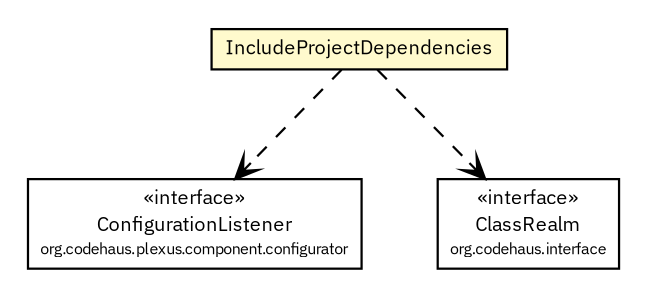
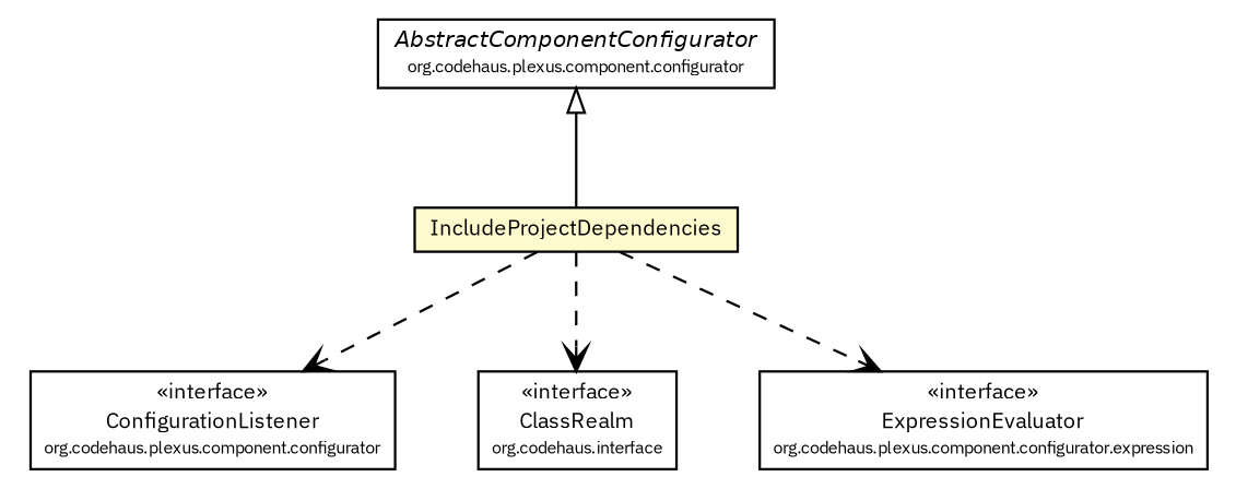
  digraph {
    fontname="IBM Plex Sans"
    node [fontcolor=black fontname="IBM Plex Sans" fontsize=9.0 shape=plaintext]
    edge [arrowhead=open color=black fontcolor=black fontname="IBM Plex Sans" fontsize=10.0 headport=p labelfontname=Helvetica labelfontsize=10 style=dashed tailport=p]
    n1 [label=<<table border="0" cellborder="1" cellspacing="0" cellpadding="2" port="p" bgcolor="lemonChiffon" href="./IncludeProjectDependencies.html"> 		<tr><td><table border="0" cellspacing="0" cellpadding="1"> 			<tr><td> IncludeProjectDependencies </td></tr> 		</table></td></tr> 		</table>>]
    n2 [label=<<table border="0" cellborder="1" cellspacing="0" cellpadding="2" port="p" href="http://java.sun.com/j2se/1.4.2/docs/api/org/codehaus/plexus/component/configurator/ConfigurationListener.html"> 		<tr><td><table border="0" cellspacing="0" cellpadding="1"> 			<tr><td> &laquo;interface&raquo; </td></tr> 			<tr><td> ConfigurationListener </td></tr> 			<tr><td><font point-size="7.0"> org.codehaus.plexus.component.configurator </font></td></tr> 		</table></td></tr> 		</table>>]
    n3 [label=<<table border="0" cellborder="1" cellspacing="0" cellpadding="2" port="p" href="http://java.sun.com/j2se/1.4.2/docs/api/org/codehaus/classworlds/ClassRealm.html"> 		<tr><td><table border="0" cellspacing="0" cellpadding="1"> 			<tr><td> &laquo;interface&raquo; </td></tr> 			<tr><td> ClassRealm </td></tr> 			<tr><td><font point-size="7.0"> org.codehaus.interface </font></td></tr> 		</table></td></tr> 		</table>>]
+   n4 [label=<<table border="0" cellborder="1" cellspacing="0" cellpadding="2" port="p" href="http://java.sun.com/j2se/1.4.2/docs/api/org/codehaus/plexus/component/configurator/expression/ExpressionEvaluator.html"> 		<tr><td><table border="0" cellspacing="0" cellpadding="1"> 			<tr><td> &laquo;interface&raquo; </td></tr> 			<tr><td> ExpressionEvaluator </td></tr> 			<tr><td><font point-size="7.0"> org.codehaus.plexus.component.configurator.expression </font></td></tr> 		</table></td></tr> 		</table>>]
+   n5 [label=<<table border="0" cellborder="1" cellspacing="0" cellpadding="2" port="p" href="http://java.sun.com/j2se/1.4.2/docs/api/org/codehaus/plexus/component/configurator/AbstractComponentConfigurator.html"> 		<tr><td><table border="0" cellspacing="0" cellpadding="1"> 			<tr><td><font face="Helvetica-Oblique"> AbstractComponentConfigurator </font></td></tr> 			<tr><td><font point-size="7.0"> org.codehaus.plexus.component.configurator </font></td></tr> 		</table></td></tr> 		</table>>]
    n1 -> n2
    n1 -> n3
+   n1 -> n4
+   n5 -> n1 [arrowtail=empty dir=back fontsize=10 arrowhead="" color="" fontcolor="" style=""]
  }
